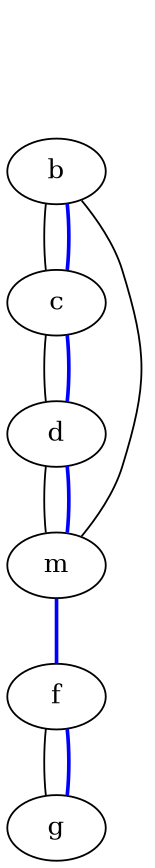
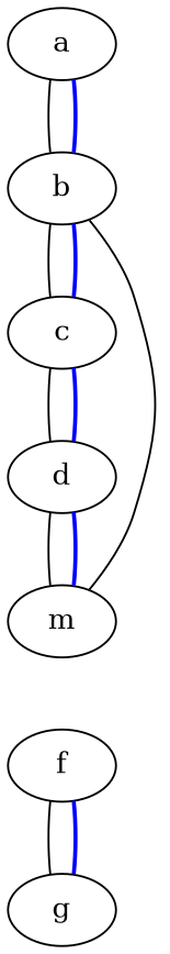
  graph {
+   a
    b
    c
    m
    f
    g
    d
+   a -- b
+   a -- b [color=blue penwidth=2.0]
    b -- c
    b -- c [color=blue penwidth=2.0]
    b -- m
    c -- d
    c -- d [color=blue penwidth=2.0]
-   m -- f [color=blue penwidth=2.0]
    f -- g
    f -- g [color=blue penwidth=2.0]
    d -- m
    d -- m [color=blue penwidth=2.0]
  }
